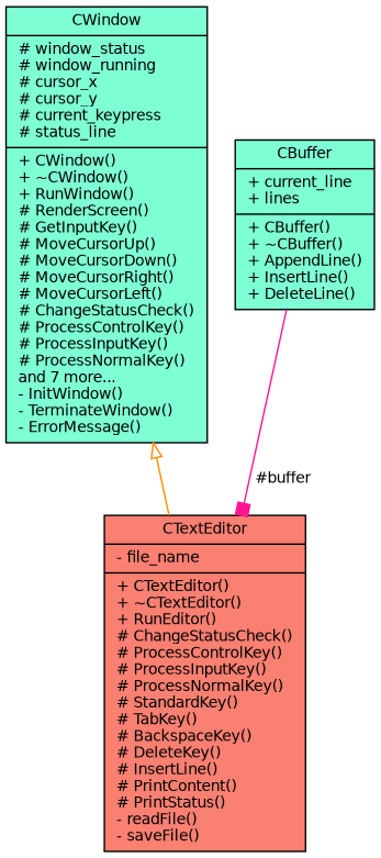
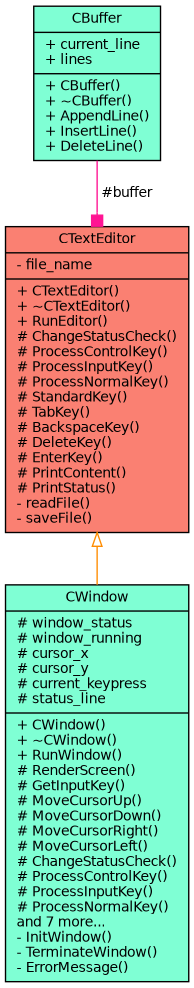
  digraph {
    node [color=black fillcolor=aquamarine fontname=Helvetica fontsize=10 shape=record style=filled]
    edge [fontname=Helvetica fontsize=10 labelfontname=Helvetica labelfontsize=10 style=solid]
-   n1 [fillcolor=salmon fontcolor=black height=0.2 label="{CTextEditor\n|- file_name\l|+ CTextEditor()\l+ ~CTextEditor()\l+ RunEditor()\l# ChangeStatusCheck()\l# ProcessControlKey()\l# ProcessInputKey()\l# ProcessNormalKey()\l# StandardKey()\l# TabKey()\l# BackspaceKey()\l# DeleteKey()\l# InsertLine()\l# PrintContent()\l# PrintStatus()\l- readFile()\l- saveFile()\l}" width=0.4]
+   n1 [fillcolor=salmon fontcolor=black height=0.2 label="{CTextEditor\n|- file_name\l|+ CTextEditor()\l+ ~CTextEditor()\l+ RunEditor()\l# ChangeStatusCheck()\l# ProcessControlKey()\l# ProcessInputKey()\l# ProcessNormalKey()\l# StandardKey()\l# TabKey()\l# BackspaceKey()\l# DeleteKey()\l# EnterKey()\l# PrintContent()\l# PrintStatus()\l- readFile()\l- saveFile()\l}" width=0.4]
    n2 [height=0.2 label="{CWindow\n|# window_status\l# window_running\l# cursor_x\l# cursor_y\l# current_keypress\l# status_line\l|+ CWindow()\l+ ~CWindow()\l+ RunWindow()\l# RenderScreen()\l# GetInputKey()\l# MoveCursorUp()\l# MoveCursorDown()\l# MoveCursorRight()\l# MoveCursorLeft()\l# ChangeStatusCheck()\l# ProcessControlKey()\l# ProcessInputKey()\l# ProcessNormalKey()\land 7 more...\l- InitWindow()\l- TerminateWindow()\l- ErrorMessage()\l}" width=0.4]
    n3 [height=0.2 label="{CBuffer\n|+ current_line\l+ lines\l|+ CBuffer()\l+ ~CBuffer()\l+ AppendLine()\l+ InsertLine()\l+ DeleteLine()\l}" width=0.4]
-   n2 -> n1 [arrowtail=onormal color=darkorange dir=back]
+   n1 -> n2 [arrowtail=onormal color=darkorange dir=back]
    n3 -> n1 [arrowhead=box color=deeppink label=" #buffer"]
  }
